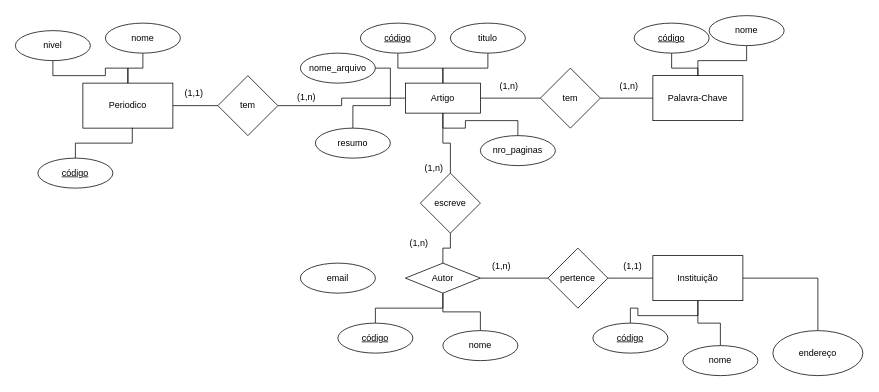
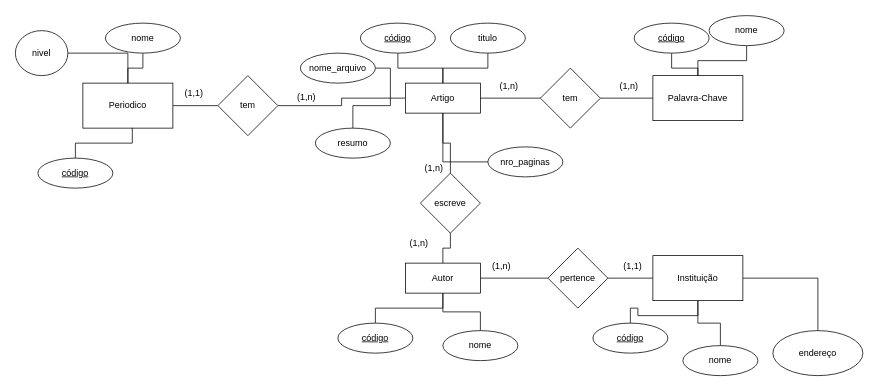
  <mxCell id="0" />
  <mxCell id="1" parent="0" />
  <mxCell id="2" value="" style="edgeStyle=orthogonalEdgeStyle;rounded=0;orthogonalLoop=1;jettySize=auto;html=1;startArrow=none;startFill=0;endArrow=none;endFill=0;" parent="1" source="5" target="7" edge="1"><mxGeometry relative="1" as="geometry" /></mxCell>
  <mxCell id="3" value="" style="edgeStyle=orthogonalEdgeStyle;rounded=0;orthogonalLoop=1;jettySize=auto;html=1;startArrow=none;startFill=0;endArrow=none;endFill=0;" parent="1" source="5" target="29" edge="1"><mxGeometry relative="1" as="geometry" /></mxCell>
  <mxCell id="4" value="" style="edgeStyle=orthogonalEdgeStyle;rounded=0;orthogonalLoop=1;jettySize=auto;html=1;startArrow=none;startFill=0;endArrow=none;endFill=0;" parent="1" source="5" target="47" edge="1"><mxGeometry relative="1" as="geometry" /></mxCell>
  <mxCell id="5" value="Artigo" style="whiteSpace=wrap;html=1;align=center;" parent="1" vertex="1"><mxGeometry x="540" y="110" width="100" height="40" as="geometry" /></mxCell>
  <mxCell id="6" value="" style="edgeStyle=orthogonalEdgeStyle;rounded=0;orthogonalLoop=1;jettySize=auto;html=1;startArrow=none;startFill=0;endArrow=none;endFill=0;" parent="1" source="7" target="8" edge="1"><mxGeometry relative="1" as="geometry" /></mxCell>
  <mxCell id="7" value="tem" style="rhombus;whiteSpace=wrap;html=1;" parent="1" vertex="1"><mxGeometry x="720" y="90" width="80" height="80" as="geometry" /></mxCell>
  <mxCell id="8" value="Palavra-Chave" style="whiteSpace=wrap;html=1;" parent="1" vertex="1"><mxGeometry x="870" y="100" width="120" height="60" as="geometry" /></mxCell>
  <mxCell id="9" style="edgeStyle=orthogonalEdgeStyle;rounded=0;orthogonalLoop=1;jettySize=auto;html=1;startArrow=none;startFill=0;endArrow=none;endFill=0;" parent="1" source="10" target="5" edge="1"><mxGeometry relative="1" as="geometry" /></mxCell>
  <mxCell id="10" value="código" style="ellipse;whiteSpace=wrap;html=1;align=center;fontStyle=4;" parent="1" vertex="1"><mxGeometry x="480" y="30" width="100" height="40" as="geometry" /></mxCell>
  <mxCell id="11" style="edgeStyle=orthogonalEdgeStyle;rounded=0;orthogonalLoop=1;jettySize=auto;html=1;startArrow=none;startFill=0;endArrow=none;endFill=0;" parent="1" source="12" target="5" edge="1"><mxGeometry relative="1" as="geometry" /></mxCell>
  <mxCell id="12" value="titulo" style="ellipse;whiteSpace=wrap;html=1;align=center;" parent="1" vertex="1"><mxGeometry x="600" y="30" width="100" height="40" as="geometry" /></mxCell>
  <mxCell id="13" value="resumo" style="ellipse;whiteSpace=wrap;html=1;align=center;" parent="1" vertex="1"><mxGeometry y="170" width="100" height="40" as="geometry" x="420" /></mxCell>
  <mxCell id="14" style="edgeStyle=orthogonalEdgeStyle;rounded=0;orthogonalLoop=1;jettySize=auto;html=1;startArrow=none;startFill=0;endArrow=none;endFill=0;" parent="1" source="15" target="5" edge="1"><mxGeometry relative="1" as="geometry" /></mxCell>
- <mxCell id="15" value="nro_paginas" style="ellipse;whiteSpace=wrap;html=1;align=center;" parent="1" vertex="1"><mxGeometry x="640" y="180" width="100" height="40" as="geometry" /></mxCell>
+ <mxCell id="15" value="nro_paginas" style="ellipse;whiteSpace=wrap;html=1;align=center;" parent="1" vertex="1"><mxGeometry x="650" y="195" width="100" height="40" as="geometry" /></mxCell>
  <mxCell id="16" style="edgeStyle=orthogonalEdgeStyle;rounded=0;orthogonalLoop=1;jettySize=auto;html=1;exitX=1;exitY=0.5;exitDx=0;exitDy=0;startArrow=none;startFill=0;endArrow=none;endFill=0;" parent="1" source="17" target="13" edge="1"><mxGeometry relative="1" as="geometry" /></mxCell>
  <mxCell id="17" value="nome_arquivo" style="ellipse;whiteSpace=wrap;html=1;align=center;" parent="1" vertex="1"><mxGeometry x="400" y="70" width="100" height="40" as="geometry" /></mxCell>
  <mxCell id="18" value="(1,n)" style="text;strokeColor=none;fillColor=none;spacingLeft=4;spacingRight=4;overflow=hidden;rotatable=0;points=[[0,0.5],[1,0.5]];portConstraint=eastwest;fontSize=12;" parent="1" vertex="1"><mxGeometry x="820" y="100" width="40" height="30" as="geometry" /></mxCell>
  <mxCell id="19" value="(1,n)" style="text;strokeColor=none;fillColor=none;spacingLeft=4;spacingRight=4;overflow=hidden;rotatable=0;points=[[0,0.5],[1,0.5]];portConstraint=eastwest;fontSize=12;" parent="1" vertex="1"><mxGeometry x="660" y="100" width="40" height="30" as="geometry" /></mxCell>
  <mxCell id="20" style="edgeStyle=orthogonalEdgeStyle;rounded=0;orthogonalLoop=1;jettySize=auto;html=1;startArrow=none;startFill=0;endArrow=none;endFill=0;" parent="1" source="21" target="8" edge="1"><mxGeometry relative="1" as="geometry" /></mxCell>
  <mxCell id="21" value="código" style="ellipse;whiteSpace=wrap;html=1;align=center;fontStyle=4;" parent="1" vertex="1"><mxGeometry x="845" y="30" width="100" height="40" as="geometry" /></mxCell>
  <mxCell id="22" style="edgeStyle=orthogonalEdgeStyle;rounded=0;orthogonalLoop=1;jettySize=auto;html=1;startArrow=none;startFill=0;endArrow=none;endFill=0;" parent="1" source="23" target="8" edge="1"><mxGeometry relative="1" as="geometry" /></mxCell>
  <mxCell id="23" value="nome" style="ellipse;whiteSpace=wrap;html=1;align=center;" parent="1" vertex="1"><mxGeometry x="945" y="20" width="100" height="40" as="geometry" /></mxCell>
  <mxCell id="24" style="edgeStyle=orthogonalEdgeStyle;rounded=0;orthogonalLoop=1;jettySize=auto;html=1;startArrow=none;startFill=0;endArrow=none;endFill=0;" parent="1" source="27" target="30" edge="1"><mxGeometry relative="1" as="geometry" /></mxCell>
  <mxCell id="25" style="edgeStyle=orthogonalEdgeStyle;rounded=0;orthogonalLoop=1;jettySize=auto;html=1;startArrow=none;startFill=0;endArrow=none;endFill=0;" parent="1" source="27" target="31" edge="1"><mxGeometry relative="1" as="geometry" /></mxCell>
  <mxCell id="26" value="" style="edgeStyle=orthogonalEdgeStyle;rounded=0;orthogonalLoop=1;jettySize=auto;html=1;startArrow=none;startFill=0;endArrow=none;endFill=0;" parent="1" source="27" target="36" edge="1"><mxGeometry relative="1" as="geometry" /></mxCell>
- <mxCell id="27" value="Autor" style="rhombus;whiteSpace=wrap;html=1;align=center;" parent="1" vertex="1"><mxGeometry x="540" y="350" width="100" height="40" as="geometry" /></mxCell>
+ <mxCell id="27" value="Autor" style="whiteSpace=wrap;html=1;align=center;" parent="1" vertex="1"><mxGeometry x="540" y="350" width="100" height="40" as="geometry" /></mxCell>
  <mxCell id="28" style="edgeStyle=orthogonalEdgeStyle;rounded=0;orthogonalLoop=1;jettySize=auto;html=1;startArrow=none;startFill=0;endArrow=none;endFill=0;" parent="1" source="29" target="27" edge="1"><mxGeometry relative="1" as="geometry" /></mxCell>
  <mxCell id="29" value="escreve" style="rhombus;whiteSpace=wrap;html=1;" parent="1" vertex="1"><mxGeometry x="560" y="230" width="80" height="80" as="geometry" /></mxCell>
  <mxCell id="30" value="código" style="ellipse;whiteSpace=wrap;html=1;align=center;fontStyle=4;" parent="1" vertex="1"><mxGeometry x="450" y="430" width="100" height="40" as="geometry" /></mxCell>
  <mxCell id="31" value="nome" style="ellipse;whiteSpace=wrap;html=1;align=center;" parent="1" vertex="1"><mxGeometry x="590" y="440" width="100" height="40" as="geometry" /></mxCell>
- <mxCell id="32" value="email" style="ellipse;whiteSpace=wrap;html=1;align=center;" parent="1" vertex="1"><mxGeometry x="400" y="350" width="100" height="40" as="geometry" /></mxCell>
  <mxCell id="33" value="(1,n)" style="text;strokeColor=none;fillColor=none;spacingLeft=4;spacingRight=4;overflow=hidden;rotatable=0;points=[[0,0.5],[1,0.5]];portConstraint=eastwest;fontSize=12;" parent="1" vertex="1"><mxGeometry x="560" y="210" width="40" height="30" as="geometry" /></mxCell>
  <mxCell id="34" value="(1,n)" style="text;strokeColor=none;fillColor=none;spacingLeft=4;spacingRight=4;overflow=hidden;rotatable=0;points=[[0,0.5],[1,0.5]];portConstraint=eastwest;fontSize=12;" parent="1" vertex="1"><mxGeometry x="540" y="310" width="40" height="30" as="geometry" /></mxCell>
  <mxCell id="35" value="" style="edgeStyle=orthogonalEdgeStyle;rounded=0;orthogonalLoop=1;jettySize=auto;html=1;startArrow=none;startFill=0;endArrow=none;endFill=0;" parent="1" source="36" target="40" edge="1"><mxGeometry relative="1" as="geometry" /></mxCell>
  <mxCell id="36" value="pertence" style="rhombus;whiteSpace=wrap;html=1;" parent="1" vertex="1"><mxGeometry x="730" y="330" width="80" height="80" as="geometry" /></mxCell>
  <mxCell id="37" style="edgeStyle=orthogonalEdgeStyle;rounded=0;orthogonalLoop=1;jettySize=auto;html=1;startArrow=none;startFill=0;endArrow=none;endFill=0;" parent="1" source="40" target="41" edge="1"><mxGeometry relative="1" as="geometry" /></mxCell>
  <mxCell id="38" style="edgeStyle=orthogonalEdgeStyle;rounded=0;orthogonalLoop=1;jettySize=auto;html=1;startArrow=none;startFill=0;endArrow=none;endFill=0;" parent="1" source="40" target="42" edge="1"><mxGeometry relative="1" as="geometry" /></mxCell>
  <mxCell id="39" value="" style="edgeStyle=orthogonalEdgeStyle;rounded=0;orthogonalLoop=1;jettySize=auto;html=1;startArrow=none;startFill=0;endArrow=none;endFill=0;" parent="1" source="40" target="43" edge="1"><mxGeometry relative="1" as="geometry" /></mxCell>
  <mxCell id="40" value="Instituição" style="whiteSpace=wrap;html=1;" parent="1" vertex="1"><mxGeometry x="870" y="340" width="120" height="60" as="geometry" /></mxCell>
  <mxCell id="41" value="código" style="ellipse;whiteSpace=wrap;html=1;align=center;fontStyle=4;" parent="1" vertex="1"><mxGeometry x="790" y="430" width="100" height="40" as="geometry" /></mxCell>
  <mxCell id="42" value="nome" style="ellipse;whiteSpace=wrap;html=1;align=center;" parent="1" vertex="1"><mxGeometry x="910" y="460" width="100" height="40" as="geometry" /></mxCell>
  <mxCell id="43" value="endereço" style="ellipse;whiteSpace=wrap;html=1;" parent="1" vertex="1"><mxGeometry x="1030" y="440" width="120" height="60" as="geometry" /></mxCell>
  <mxCell id="44" value="(1,1)" style="text;strokeColor=none;fillColor=none;spacingLeft=4;spacingRight=4;overflow=hidden;rotatable=0;points=[[0,0.5],[1,0.5]];portConstraint=eastwest;fontSize=12;" parent="1" vertex="1"><mxGeometry x="825" y="340" width="40" height="30" as="geometry" /></mxCell>
  <mxCell id="45" value="(1,n)" style="text;strokeColor=none;fillColor=none;spacingLeft=4;spacingRight=4;overflow=hidden;rotatable=0;points=[[0,0.5],[1,0.5]];portConstraint=eastwest;fontSize=12;" parent="1" vertex="1"><mxGeometry x="650" y="340" width="40" height="30" as="geometry" /></mxCell>
  <mxCell id="46" value="" style="edgeStyle=orthogonalEdgeStyle;rounded=0;orthogonalLoop=1;jettySize=auto;html=1;startArrow=none;startFill=0;endArrow=none;endFill=0;" parent="1" source="47" target="48" edge="1"><mxGeometry relative="1" as="geometry" /></mxCell>
  <mxCell id="47" value="tem" style="rhombus;whiteSpace=wrap;html=1;" parent="1" vertex="1"><mxGeometry x="290" y="100" width="80" height="80" as="geometry" /></mxCell>
  <mxCell id="48" value="Periodico" style="whiteSpace=wrap;html=1;" parent="1" vertex="1"><mxGeometry x="110" y="110" width="120" height="60" as="geometry" /></mxCell>
  <mxCell id="49" style="edgeStyle=orthogonalEdgeStyle;rounded=0;orthogonalLoop=1;jettySize=auto;html=1;entryX=0.549;entryY=0.993;entryDx=0;entryDy=0;entryPerimeter=0;startArrow=none;startFill=0;endArrow=none;endFill=0;" parent="1" source="50" target="48" edge="1"><mxGeometry relative="1" as="geometry" /></mxCell>
  <mxCell id="50" value="código" style="ellipse;whiteSpace=wrap;html=1;align=center;fontStyle=4;" parent="1" vertex="1"><mxGeometry x="50" y="210" width="100" height="40" as="geometry" /></mxCell>
  <mxCell id="51" style="edgeStyle=orthogonalEdgeStyle;rounded=0;orthogonalLoop=1;jettySize=auto;html=1;startArrow=none;startFill=0;endArrow=none;endFill=0;" parent="1" source="52" target="48" edge="1"><mxGeometry relative="1" as="geometry" /></mxCell>
- <mxCell id="52" value="nivel" style="ellipse;whiteSpace=wrap;html=1;align=center;" parent="1" vertex="1"><mxGeometry x="20" y="40" width="100" height="40" as="geometry" /></mxCell>
+ <mxCell id="52" value="nivel" style="ellipse;whiteSpace=wrap;html=1;align=center;" parent="1" vertex="1"><mxGeometry x="20" y="40" width="70" height="60" as="geometry" /></mxCell>
  <mxCell id="53" style="edgeStyle=orthogonalEdgeStyle;rounded=0;orthogonalLoop=1;jettySize=auto;html=1;startArrow=none;startFill=0;endArrow=none;endFill=0;" parent="1" source="54" target="48" edge="1"><mxGeometry relative="1" as="geometry" /></mxCell>
  <mxCell id="54" value="nome" style="ellipse;whiteSpace=wrap;html=1;align=center;" parent="1" vertex="1"><mxGeometry x="140" y="30" width="100" height="40" as="geometry" /></mxCell>
  <mxCell id="55" value="(1,n)" style="text;strokeColor=none;fillColor=none;spacingLeft=4;spacingRight=4;overflow=hidden;rotatable=0;points=[[0,0.5],[1,0.5]];portConstraint=eastwest;fontSize=12;" parent="1" vertex="1"><mxGeometry x="390" y="115" width="40" height="30" as="geometry" /></mxCell>
  <mxCell id="56" value="(1,1)" style="text;strokeColor=none;fillColor=none;spacingLeft=4;spacingRight=4;overflow=hidden;rotatable=0;points=[[0,0.5],[1,0.5]];portConstraint=eastwest;fontSize=12;" parent="1" vertex="1"><mxGeometry x="240" y="110" width="40" height="30" as="geometry" /></mxCell>
